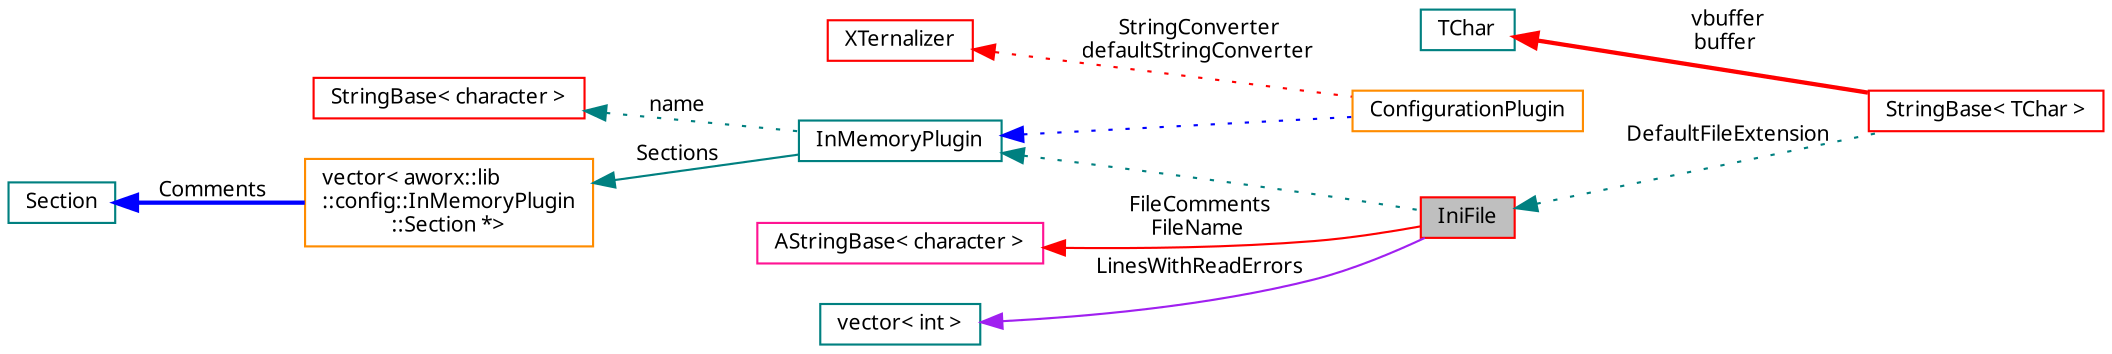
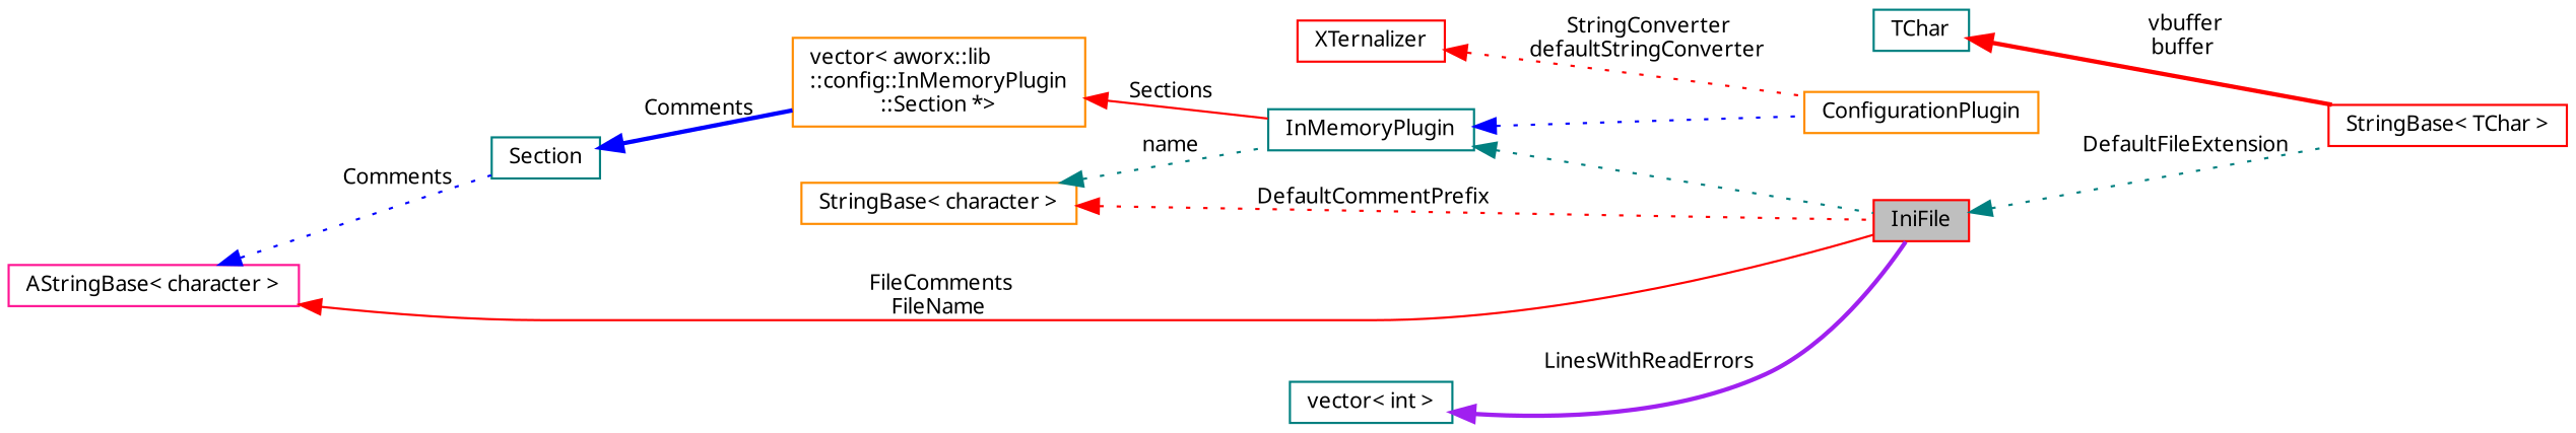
  digraph {
    fontname="Noto Sans"
    rankdir=LR
    node [color=teal fillcolor=white fontname="Noto Sans" fontsize=10 shape=record style=filled]
    edge [color=teal dir=back fontname="Noto Sans" fontsize=10 labelfontname=Helvetica labelfontsize=10 style=dotted]
    n1 [color=red fillcolor=grey75 fontcolor=black height=0.2 label=IniFile width=0.4]
    n2 [color=red height=0.2 label="StringBase\< TChar \>" width=0.4]
    n3 [height=0.2 label=InMemoryPlugin width=0.4]
    n4 [color=darkorange height=0.2 label=ConfigurationPlugin width=0.4]
    n5 [color=red height=0.2 label=XTernalizer width=0.4]
-   n6 [color=red height=0.2 label="StringBase\< character \>" width=0.4]
+   n6 [color=darkorange height=0.2 label="StringBase\< character \>" width=0.4]
    n7 [color=darkorange height=0.2 label="vector\< aworx::lib\l::config::InMemoryPlugin\l::Section *\>" width=0.4]
    n8 [height=0.2 label=Section width=0.4]
    n9 [color=deeppink height=0.2 label="AStringBase\< character \>" width=0.4]
    n10 [height=0.2 label="vector\< int \>" width=0.4]
    n11 [height=0.2 label=TChar width=0.4]
    n1 -> n2 [label=" DefaultFileExtension"]
    n3 -> n1
    n3 -> n4 [color=blue]
    n5 -> n4 [color=red label=" StringConverter\ndefaultStringConverter"]
+   n6 -> n1 [color=red label=" DefaultCommentPrefix"]
    n6 -> n3 [label=" name"]
-   n7 -> n3 [label=" Sections" style=solid]
+   n7 -> n3 [color=red label=" Sections" style=solid]
    n8 -> n7 [color=blue label=" Comments" style=bold]
    n9 -> n1 [color=red label=" FileComments\nFileName" style=solid]
-   n10 -> n1 [color=purple label=" LinesWithReadErrors" style=solid]
+   n9 -> n8 [color=blue label=" Comments"]
+   n10 -> n1 [color=purple label=" LinesWithReadErrors" style=bold]
    n11 -> n2 [color=red label=" vbuffer\nbuffer" style=bold]
  }
